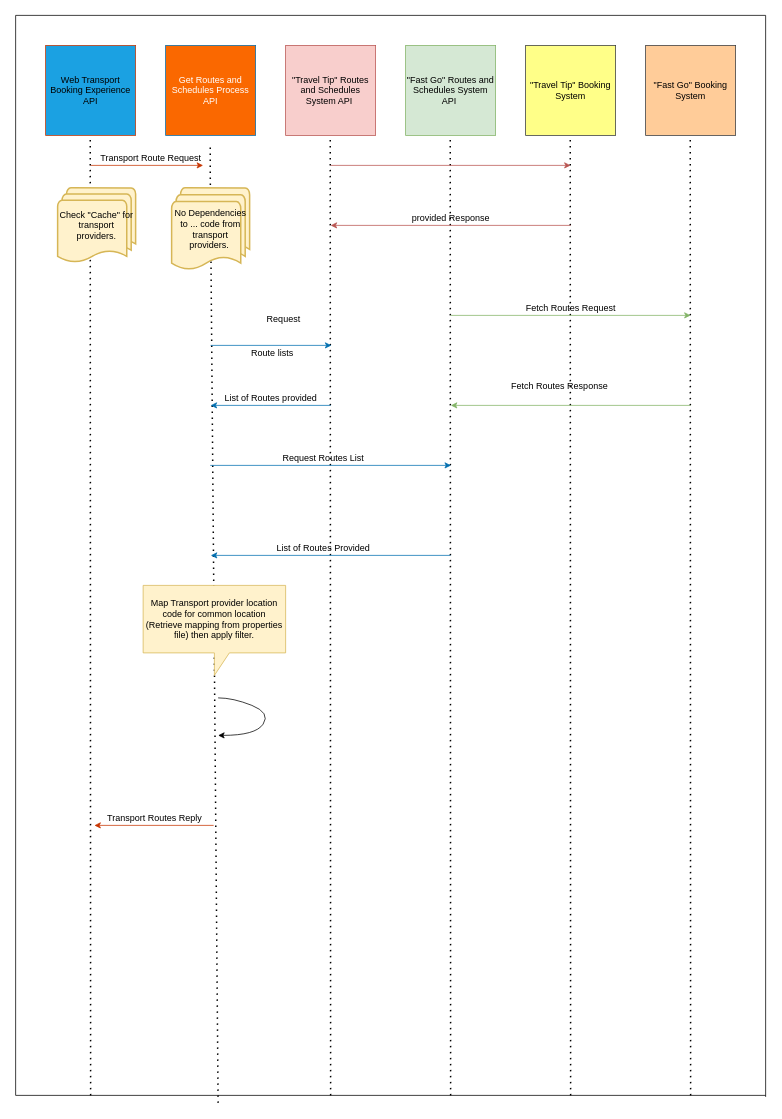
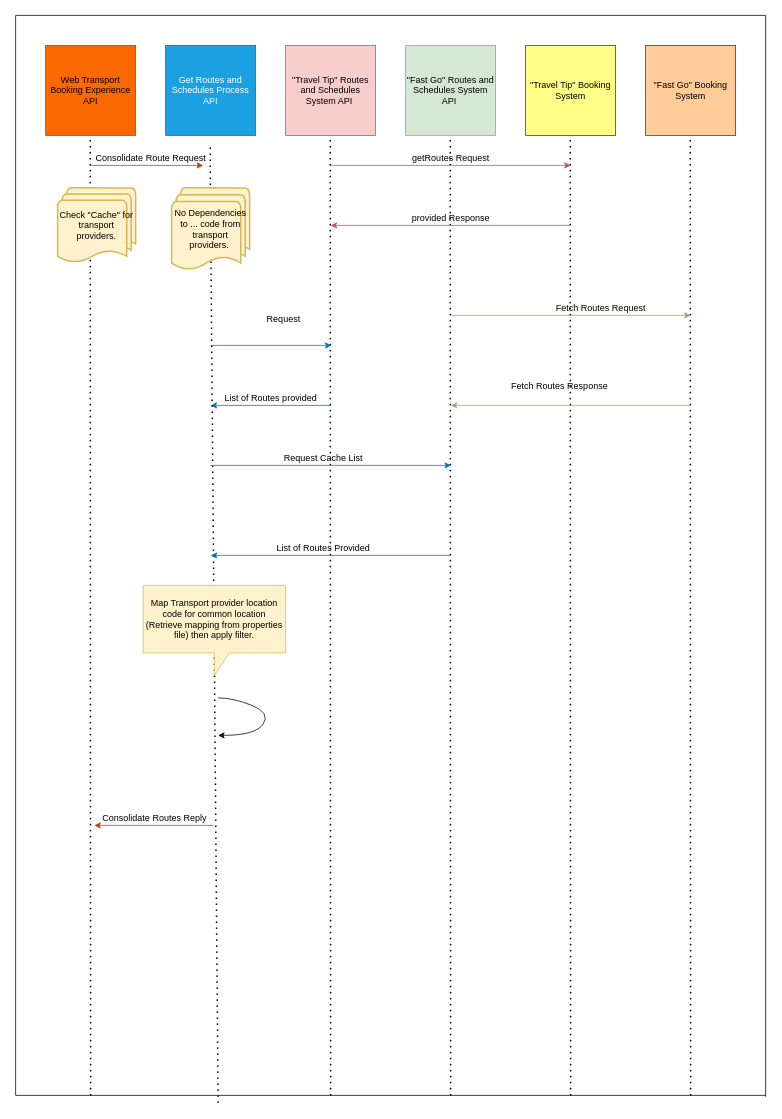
  <mxCell id="0" />
  <mxCell id="1" parent="0" />
  <mxCell id="2" value="" style="endArrow=none;html=1;rounded=0;" edge="1" parent="1"><mxGeometry width="50" height="50" relative="1" as="geometry"><mxPoint x="20" y="1460" as="sourcePoint" /><mxPoint x="20" y="20" as="targetPoint" /></mxGeometry></mxCell>
  <mxCell id="3" value="" style="endArrow=none;html=1;rounded=0;" edge="1" parent="1"><mxGeometry width="50" height="50" relative="1" as="geometry"><mxPoint x="20" y="1460.003" as="sourcePoint" /><mxPoint x="1020" y="1460" as="targetPoint" /></mxGeometry></mxCell>
  <mxCell id="4" value="" style="endArrow=none;html=1;rounded=0;" edge="1" parent="1"><mxGeometry width="50" height="50" relative="1" as="geometry"><mxPoint x="1020" y="1462" as="sourcePoint" /><mxPoint x="1020" y="20" as="targetPoint" /></mxGeometry></mxCell>
  <mxCell id="5" value="" style="endArrow=none;html=1;rounded=0;" edge="1" parent="1"><mxGeometry width="50" height="50" relative="1" as="geometry"><mxPoint x="20" y="20.003" as="sourcePoint" /><mxPoint x="1020" y="20" as="targetPoint" /></mxGeometry></mxCell>
- <mxCell id="6" value="Web Transport Booking Experience API" style="whiteSpace=wrap;html=1;aspect=fixed;fillColor=#1ba1e2;fontColor=#000000;strokeColor=#C73500;" vertex="1" parent="1"><mxGeometry x="60" y="60" width="120" height="120" as="geometry" /></mxCell>
- <mxCell id="7" value="Get Routes and Schedules Process API" style="whiteSpace=wrap;html=1;aspect=fixed;fillColor=#fa6800;fontColor=#ffffff;strokeColor=#006EAF;" vertex="1" parent="1"><mxGeometry x="220" y="60" width="120" height="120" as="geometry" /></mxCell>
+ <mxCell id="6" value="Web Transport Booking Experience API" style="whiteSpace=wrap;html=1;aspect=fixed;fillColor=#fa6800;fontColor=#000000;strokeColor=#C73500;" vertex="1" parent="1"><mxGeometry x="60" y="60" width="120" height="120" as="geometry" /></mxCell>
+ <mxCell id="7" value="Get Routes and Schedules Process API" style="whiteSpace=wrap;html=1;aspect=fixed;fillColor=#1ba1e2;fontColor=#ffffff;strokeColor=#006EAF;" vertex="1" parent="1"><mxGeometry x="220" y="60" width="120" height="120" as="geometry" /></mxCell>
  <mxCell id="8" value="&quot;Travel Tip&quot; Booking System" style="whiteSpace=wrap;html=1;aspect=fixed;fillColor=#ffff88;strokeColor=#36393d;" vertex="1" parent="1"><mxGeometry x="700" y="60" width="120" height="120" as="geometry" /></mxCell>
  <mxCell id="9" value="&lt;span&gt;&quot;Fast Go&quot; Booking System&lt;/span&gt;" style="whiteSpace=wrap;html=1;aspect=fixed;fillColor=#ffcc99;strokeColor=#36393d;" vertex="1" parent="1"><mxGeometry x="860" y="60" width="120" height="120" as="geometry" /></mxCell>
  <mxCell id="10" value="&lt;span&gt;&quot;Fast Go&quot; Routes and Schedules System API&amp;nbsp;&lt;/span&gt;" style="whiteSpace=wrap;html=1;aspect=fixed;fillColor=#d5e8d4;strokeColor=#82b366;" vertex="1" parent="1"><mxGeometry x="540" y="60" width="120" height="120" as="geometry" /></mxCell>
  <mxCell id="11" value="&quot;Travel Tip&quot; Routes and Schedules System API&amp;nbsp;" style="whiteSpace=wrap;html=1;aspect=fixed;fillColor=#f8cecc;strokeColor=#b85450;" vertex="1" parent="1"><mxGeometry x="380" y="60" width="120" height="120" as="geometry" /></mxCell>
  <mxCell id="12" value="" style="endArrow=none;dashed=1;html=1;dashPattern=1 3;strokeWidth=2;rounded=0;" edge="1" parent="1"><mxGeometry width="50" height="50" relative="1" as="geometry"><mxPoint x="120" y="1460" as="sourcePoint" /><mxPoint x="119.5" y="180" as="targetPoint" /><Array as="points"><mxPoint x="119.5" y="220" /></Array></mxGeometry></mxCell>
  <mxCell id="13" value="" style="endArrow=none;dashed=1;html=1;dashPattern=1 3;strokeWidth=2;rounded=0;" edge="1" parent="1"><mxGeometry width="50" height="50" relative="1" as="geometry"><mxPoint x="290" y="1470" as="sourcePoint" /><mxPoint x="279.5" y="190" as="targetPoint" /><Array as="points"><mxPoint x="279.5" y="230" /></Array></mxGeometry></mxCell>
  <mxCell id="14" value="" style="endArrow=none;dashed=1;html=1;dashPattern=1 3;strokeWidth=2;rounded=0;" edge="1" parent="1"><mxGeometry width="50" height="50" relative="1" as="geometry"><mxPoint x="440" y="1460" as="sourcePoint" /><mxPoint x="439.5" y="180" as="targetPoint" /><Array as="points"><mxPoint x="439.5" y="220" /></Array></mxGeometry></mxCell>
  <mxCell id="15" value="" style="endArrow=none;dashed=1;html=1;dashPattern=1 3;strokeWidth=2;rounded=0;" edge="1" parent="1"><mxGeometry width="50" height="50" relative="1" as="geometry"><mxPoint x="600" y="1460" as="sourcePoint" /><mxPoint x="599.5" y="180" as="targetPoint" /><Array as="points"><mxPoint x="599.5" y="220" /></Array></mxGeometry></mxCell>
  <mxCell id="16" value="" style="endArrow=none;dashed=1;html=1;dashPattern=1 3;strokeWidth=2;rounded=0;" edge="1" parent="1"><mxGeometry width="50" height="50" relative="1" as="geometry"><mxPoint x="760" y="1460" as="sourcePoint" /><mxPoint x="759.5" y="180" as="targetPoint" /><Array as="points"><mxPoint x="759.5" y="220" /></Array></mxGeometry></mxCell>
  <mxCell id="17" value="" style="endArrow=none;dashed=1;html=1;dashPattern=1 3;strokeWidth=2;rounded=0;" edge="1" parent="1"><mxGeometry width="50" height="50" relative="1" as="geometry"><mxPoint x="920" y="1460" as="sourcePoint" /><mxPoint x="919.5" y="180" as="targetPoint" /><Array as="points"><mxPoint x="919.5" y="220" /></Array></mxGeometry></mxCell>
  <mxCell id="18" value="" style="endArrow=classic;html=1;rounded=0;fillColor=#fa6800;strokeColor=#C73500;" edge="1" parent="1"><mxGeometry relative="1" as="geometry"><mxPoint x="120" y="220" as="sourcePoint" /><mxPoint x="270" y="220" as="targetPoint" /></mxGeometry></mxCell>
  <mxCell id="19" value="" style="endArrow=classic;html=1;rounded=0;fillColor=#f8cecc;strokeColor=#b85450;" edge="1" parent="1"><mxGeometry relative="1" as="geometry"><mxPoint x="760" y="300" as="sourcePoint" /><mxPoint x="440" y="300" as="targetPoint" /></mxGeometry></mxCell>
  <mxCell id="20" value="" style="endArrow=classic;html=1;rounded=0;fillColor=#f8cecc;strokeColor=#b85450;" edge="1" parent="1"><mxGeometry relative="1" as="geometry"><mxPoint x="440" y="220" as="sourcePoint" /><mxPoint x="760" y="220" as="targetPoint" /></mxGeometry></mxCell>
  <mxCell id="21" value="" style="endArrow=classic;html=1;rounded=0;fillColor=#1ba1e2;strokeColor=#006EAF;" edge="1" parent="1"><mxGeometry relative="1" as="geometry"><mxPoint x="279.5" y="620" as="sourcePoint" /><mxPoint x="600.5" y="620" as="targetPoint" /><Array as="points" /></mxGeometry></mxCell>
  <mxCell id="22" value="" style="endArrow=classic;html=1;rounded=0;fillColor=#1ba1e2;strokeColor=#006EAF;" edge="1" parent="1"><mxGeometry relative="1" as="geometry"><mxPoint x="440" y="540" as="sourcePoint" /><mxPoint x="280" y="540" as="targetPoint" /><Array as="points"><mxPoint x="350" y="540" /></Array></mxGeometry></mxCell>
  <mxCell id="23" value="" style="endArrow=classic;html=1;rounded=0;fillColor=#fa6800;strokeColor=#C73500;" edge="1" parent="1"><mxGeometry relative="1" as="geometry"><mxPoint x="284" y="1100" as="sourcePoint" /><mxPoint x="125" y="1100" as="targetPoint" /></mxGeometry></mxCell>
  <mxCell id="24" value="" style="endArrow=classic;html=1;rounded=0;fillColor=#1ba1e2;strokeColor=#006EAF;" edge="1" parent="1"><mxGeometry relative="1" as="geometry"><mxPoint x="280" y="460" as="sourcePoint" /><mxPoint x="441" y="460" as="targetPoint" /></mxGeometry></mxCell>
  <mxCell id="25" value="" style="endArrow=classic;html=1;rounded=0;fillColor=#1ba1e2;strokeColor=#006EAF;" edge="1" parent="1"><mxGeometry relative="1" as="geometry"><mxPoint x="599.75" y="740" as="sourcePoint" /><mxPoint x="280.25" y="740" as="targetPoint" /></mxGeometry></mxCell>
  <mxCell id="26" value="" style="endArrow=classic;html=1;rounded=0;fillColor=#d5e8d4;strokeColor=#82b366;" edge="1" parent="1"><mxGeometry relative="1" as="geometry"><mxPoint x="600" y="420" as="sourcePoint" /><mxPoint x="920" y="420" as="targetPoint" /></mxGeometry></mxCell>
  <mxCell id="27" value="" style="endArrow=classic;html=1;rounded=0;fillColor=#d5e8d4;strokeColor=#82b366;" edge="1" parent="1"><mxGeometry relative="1" as="geometry"><mxPoint x="919.75" y="540" as="sourcePoint" /><mxPoint x="600.25" y="540" as="targetPoint" /></mxGeometry></mxCell>
- <mxCell id="28" value="&lt;div style=&quot;line-height: 1.17&quot;&gt;Transport Route Request&lt;/div&gt;" style="text;html=1;align=center;verticalAlign=middle;resizable=0;points=[];autosize=1;strokeColor=none;fillColor=none;" vertex="1" parent="1"><mxGeometry x="120" y="200" width="160" height="20" as="geometry" /></mxCell>
+ <mxCell id="28" value="&lt;div style=&quot;line-height: 1.17&quot;&gt;Consolidate Route Request&lt;/div&gt;" style="text;html=1;align=center;verticalAlign=middle;resizable=0;points=[];autosize=1;strokeColor=none;fillColor=none;" vertex="1" parent="1"><mxGeometry x="120" y="200" width="160" height="20" as="geometry" /></mxCell>
  <mxCell id="29" value="&lt;span&gt;Check &quot;Cache&quot; for transport providers.&lt;/span&gt;" style="strokeWidth=2;html=1;shape=mxgraph.flowchart.multi-document;whiteSpace=wrap;align=center;fillColor=#fff2cc;strokeColor=#d6b656;" vertex="1" parent="1"><mxGeometry x="76" y="250" width="104" height="100" as="geometry" /></mxCell>
  <mxCell id="30" value="No Dependencies to ... code from transport providers.&amp;nbsp;" style="strokeWidth=2;html=1;shape=mxgraph.flowchart.multi-document;whiteSpace=wrap;align=center;fillColor=#fff2cc;strokeColor=#d6b656;" vertex="1" parent="1"><mxGeometry x="228" y="250" width="104" height="110" as="geometry" /></mxCell>
  <mxCell id="31" value="Request" style="text;html=1;align=center;verticalAlign=middle;resizable=0;points=[];autosize=1;strokeColor=none;fillColor=none;" vertex="1" parent="1"><mxGeometry x="347" y="415" width="60" height="20" as="geometry" /></mxCell>
- <mxCell id="32" value="Route lists" style="text;html=1;align=center;verticalAlign=middle;resizable=0;points=[];autosize=1;strokeColor=none;fillColor=none;" vertex="1" parent="1"><mxGeometry x="327" y="460" width="70" height="20" as="geometry" /></mxCell>
  <mxCell id="33" value="List of Routes provided" style="text;html=1;align=center;verticalAlign=middle;resizable=0;points=[];autosize=1;strokeColor=none;fillColor=none;" vertex="1" parent="1"><mxGeometry x="290" y="520" width="140" height="20" as="geometry" /></mxCell>
- <mxCell id="34" value="Request Routes List" style="text;html=1;align=center;verticalAlign=middle;resizable=0;points=[];autosize=1;strokeColor=none;fillColor=none;" vertex="1" parent="1"><mxGeometry x="370" y="600" width="120" height="20" as="geometry" /></mxCell>
+ <mxCell id="34" value="Request Cache List" style="text;html=1;align=center;verticalAlign=middle;resizable=0;points=[];autosize=1;strokeColor=none;fillColor=none;" vertex="1" parent="1"><mxGeometry x="370" y="600" width="120" height="20" as="geometry" /></mxCell>
  <mxCell id="35" value="List of Routes Provided" style="text;html=1;align=center;verticalAlign=middle;resizable=0;points=[];autosize=1;strokeColor=none;fillColor=none;" vertex="1" parent="1"><mxGeometry x="360" y="720" width="140" height="20" as="geometry" /></mxCell>
+ <mxCell id="36" value="getRoutes Request" style="text;html=1;align=center;verticalAlign=middle;resizable=0;points=[];autosize=1;strokeColor=none;fillColor=none;" vertex="1" parent="1"><mxGeometry x="540" y="200" width="120" height="20" as="geometry" /></mxCell>
  <mxCell id="37" value="provided Response" style="text;html=1;align=center;verticalAlign=middle;resizable=0;points=[];autosize=1;strokeColor=none;fillColor=none;" vertex="1" parent="1"><mxGeometry x="535" y="280" width="130" height="20" as="geometry" /></mxCell>
- <mxCell id="38" value="Fetch Routes Request" style="text;html=1;align=center;verticalAlign=middle;resizable=0;points=[];autosize=1;strokeColor=none;fillColor=none;" vertex="1" parent="1"><mxGeometry x="695" y="400" width="130" height="20" as="geometry" /></mxCell>
+ <mxCell id="38" value="Fetch Routes Request" style="text;html=1;align=center;verticalAlign=middle;resizable=0;points=[];autosize=1;strokeColor=none;fillColor=none;" vertex="1" parent="1"><mxGeometry x="735" y="400" width="130" height="20" as="geometry" /></mxCell>
  <mxCell id="39" value="Fetch Routes Response" style="text;html=1;align=center;verticalAlign=middle;resizable=0;points=[];autosize=1;strokeColor=none;fillColor=none;" vertex="1" parent="1"><mxGeometry x="675" y="505" width="140" height="20" as="geometry" /></mxCell>
  <mxCell id="40" value="" style="curved=1;endArrow=classic;html=1;rounded=0;" edge="1" parent="1"><mxGeometry width="50" height="50" relative="1" as="geometry"><mxPoint x="290" y="930" as="sourcePoint" /><mxPoint x="290" y="980" as="targetPoint" /><Array as="points"><mxPoint x="310" y="930" /><mxPoint x="360" y="950" /><mxPoint x="340" y="980" /></Array></mxGeometry></mxCell>
  <mxCell id="41" value="Map Transport provider location code for common location (Retrieve mapping from properties file) then apply filter." style="shape=callout;whiteSpace=wrap;html=1;perimeter=calloutPerimeter;align=center;fillColor=#fff2cc;strokeColor=#d6b656;" vertex="1" parent="1"><mxGeometry x="190" y="780" width="190" height="120" as="geometry" /></mxCell>
- <mxCell id="42" value="Transport Routes Reply" style="text;html=1;align=center;verticalAlign=middle;resizable=0;points=[];autosize=1;strokeColor=none;fillColor=none;" vertex="1" parent="1"><mxGeometry x="130" y="1080" width="150" height="20" as="geometry" /></mxCell>
+ <mxCell id="42" value="Consolidate Routes Reply" style="text;html=1;align=center;verticalAlign=middle;resizable=0;points=[];autosize=1;strokeColor=none;fillColor=none;" vertex="1" parent="1"><mxGeometry x="130" y="1080" width="150" height="20" as="geometry" /></mxCell>
